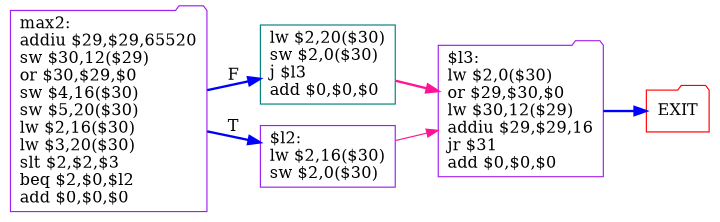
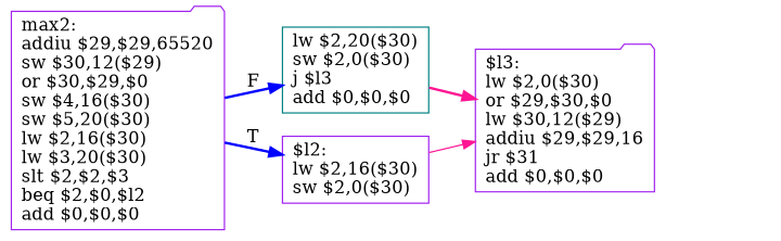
  digraph {
    rankdir=LR
    node [shape=folder color=purple]
    edge [style=bold color=blue]
    n1 [label="max2:\laddiu $29,$29,65520\lsw $30,12($29)\lor $30,$29,$0\lsw $4,16($30)\lsw $5,20($30)\llw $2,16($30)\llw $3,20($30)\lslt $2,$2,$3\lbeq $2,$0,$l2\ladd $0,$0,$0\l"]
    n2 [label="lw $2,20($30)\lsw $2,0($30)\lj $l3\ladd $0,$0,$0\l" shape=box color=teal]
    n3 [label="$l2:\llw $2,16($30)\lsw $2,0($30)\l" shape=box]
    n4 [label="$l3:\llw $2,0($30)\lor $29,$30,$0\llw $30,12($29)\laddiu $29,$29,16\ljr $31\ladd $0,$0,$0\l"]
-   EXIT [color=red]
    n1 -> n2 [label=F]
    n1 -> n3 [label=T]
    n2 -> n4 [color=deeppink]
    n3 -> n4 [style=solid color=deeppink]
-   n4 -> EXIT
  }
